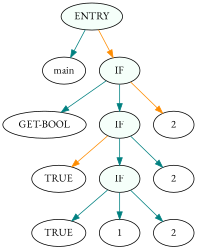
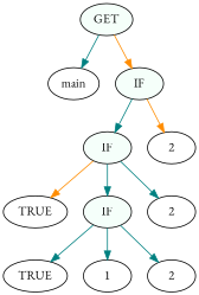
  digraph {
    fontname="EB Garamond"
    node [fontname="EB Garamond"]
    edge [color=teal fontname="EB Garamond"]
    n1 [label=main]
-   n2 [label="GET-BOOL"]
    n3 [label=TRUE]
    n4 [label=TRUE]
    n5 [label=1]
    n6 [label=2]
    n7 [fillcolor=mintcream label=IF style=filled]
    n8 [label=2]
    n9 [fillcolor=mintcream label=IF style=filled]
    n10 [label=2]
    n11 [fillcolor=mintcream label=IF style=filled]
-   n12 [fillcolor=mintcream label=ENTRY style=filled]
+   n12 [fillcolor=mintcream label=GET style=filled]
    n7 -> n4
    n7 -> n5
    n7 -> n6
    n9 -> n3 [color=darkorange]
    n9 -> n7
    n9 -> n8
-   n11 -> n2
    n11 -> n9
    n11 -> n10 [color=darkorange]
    n12 -> n1
    n12 -> n11 [color=darkorange]
  }
